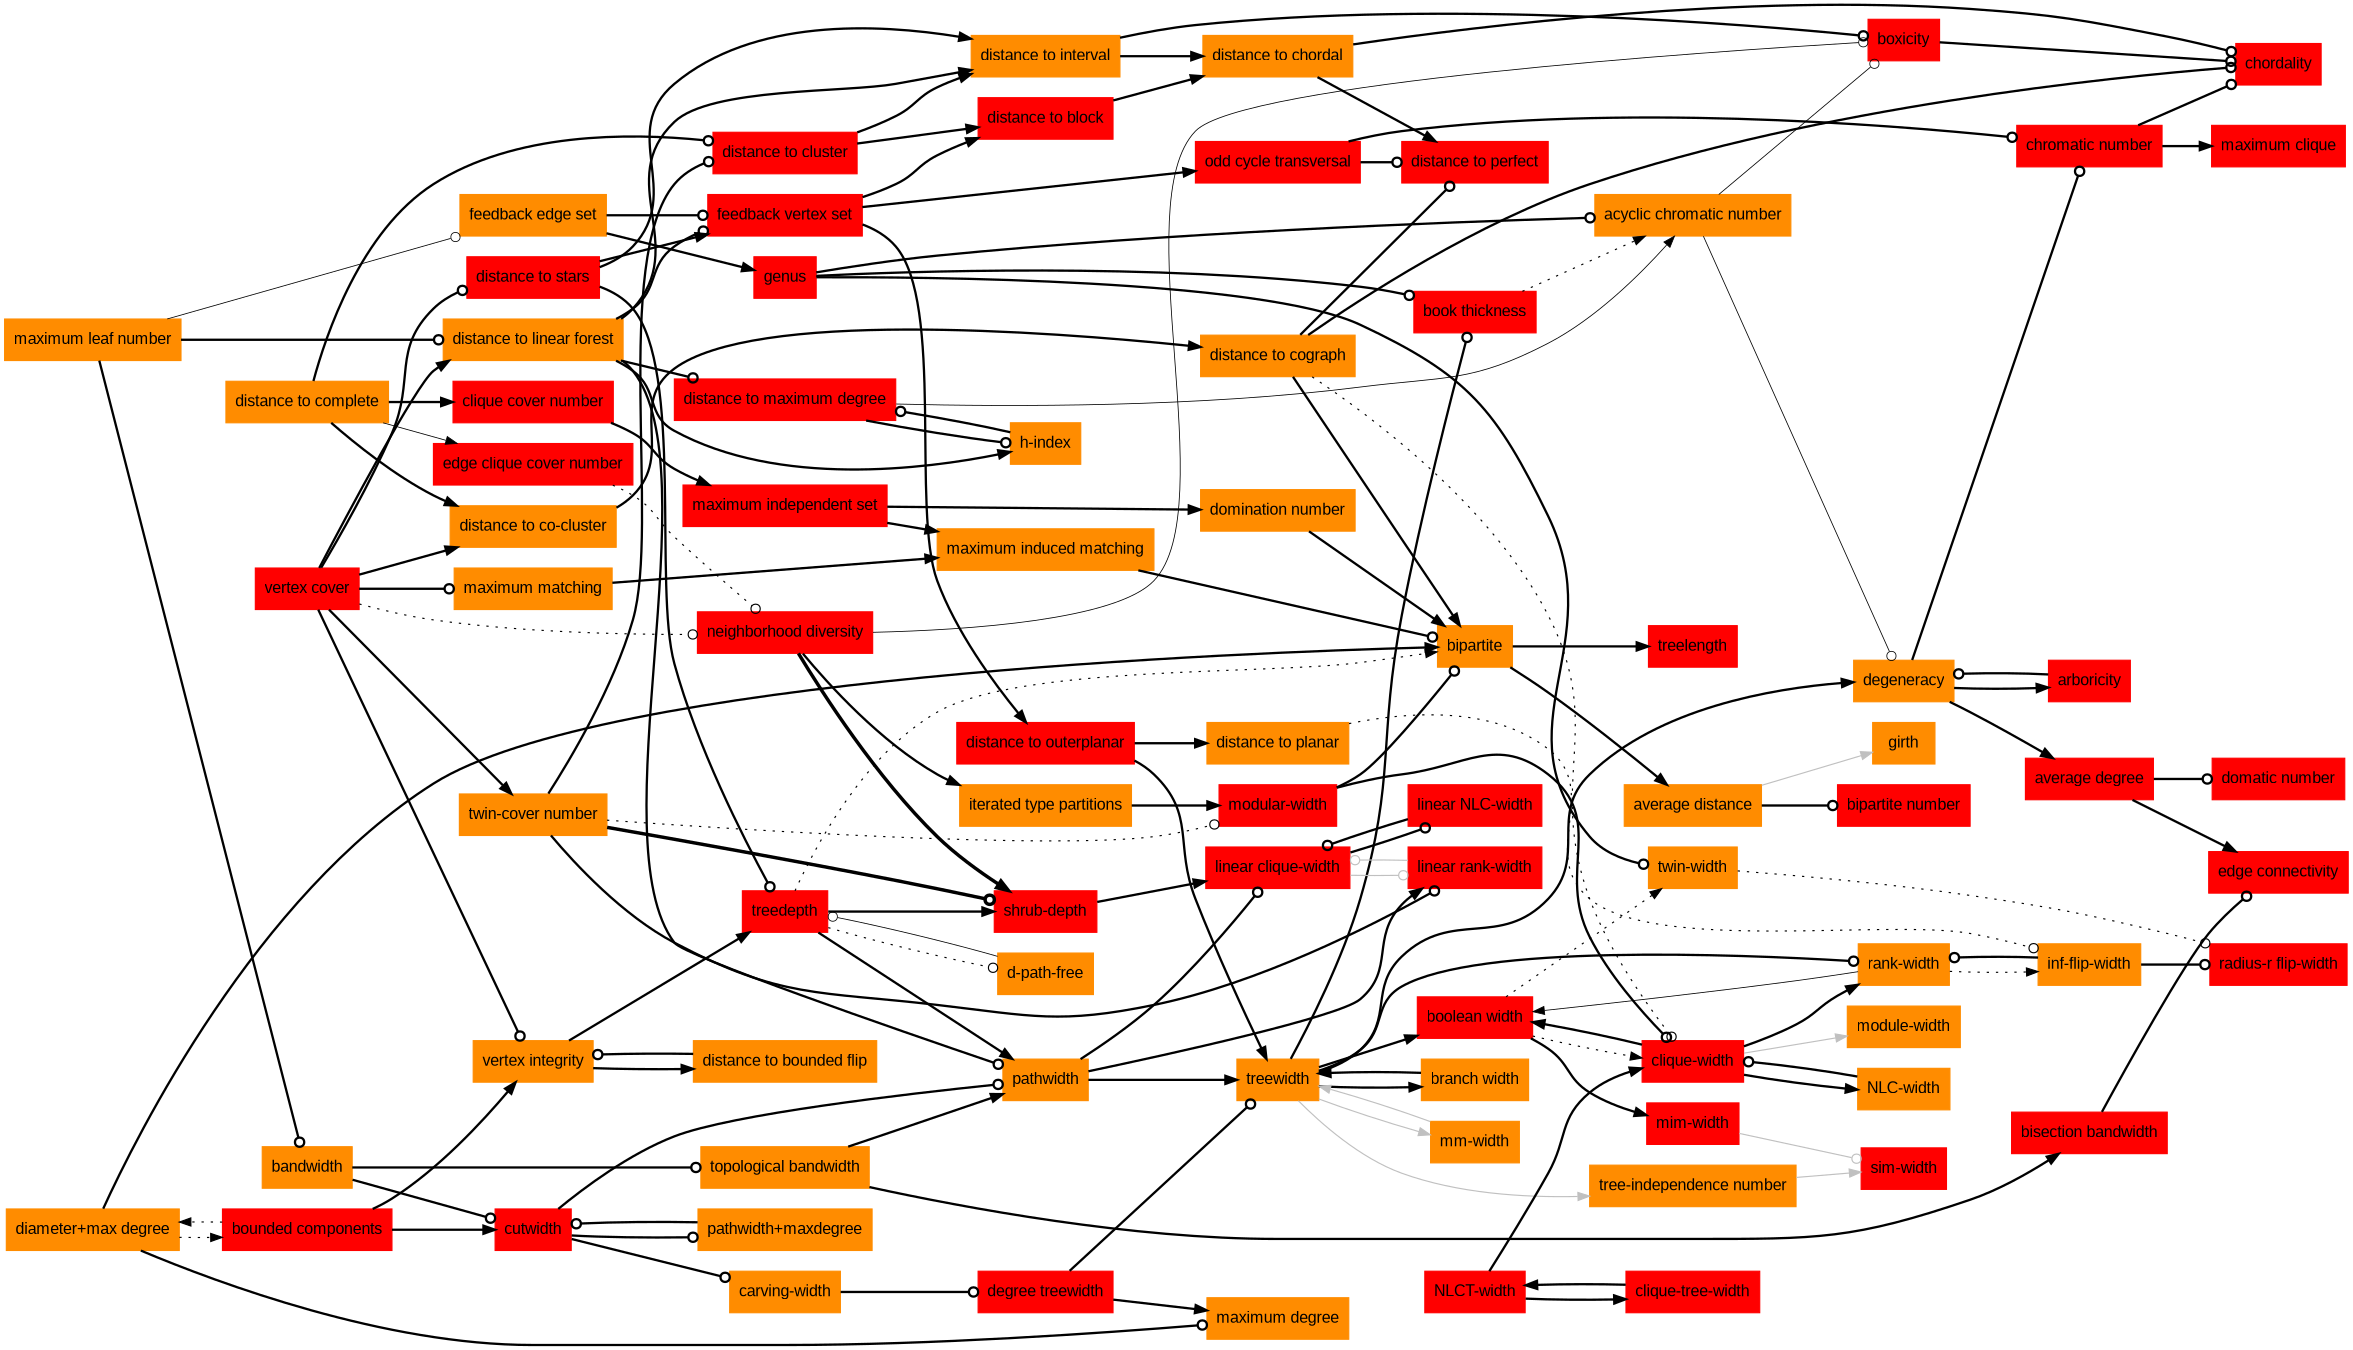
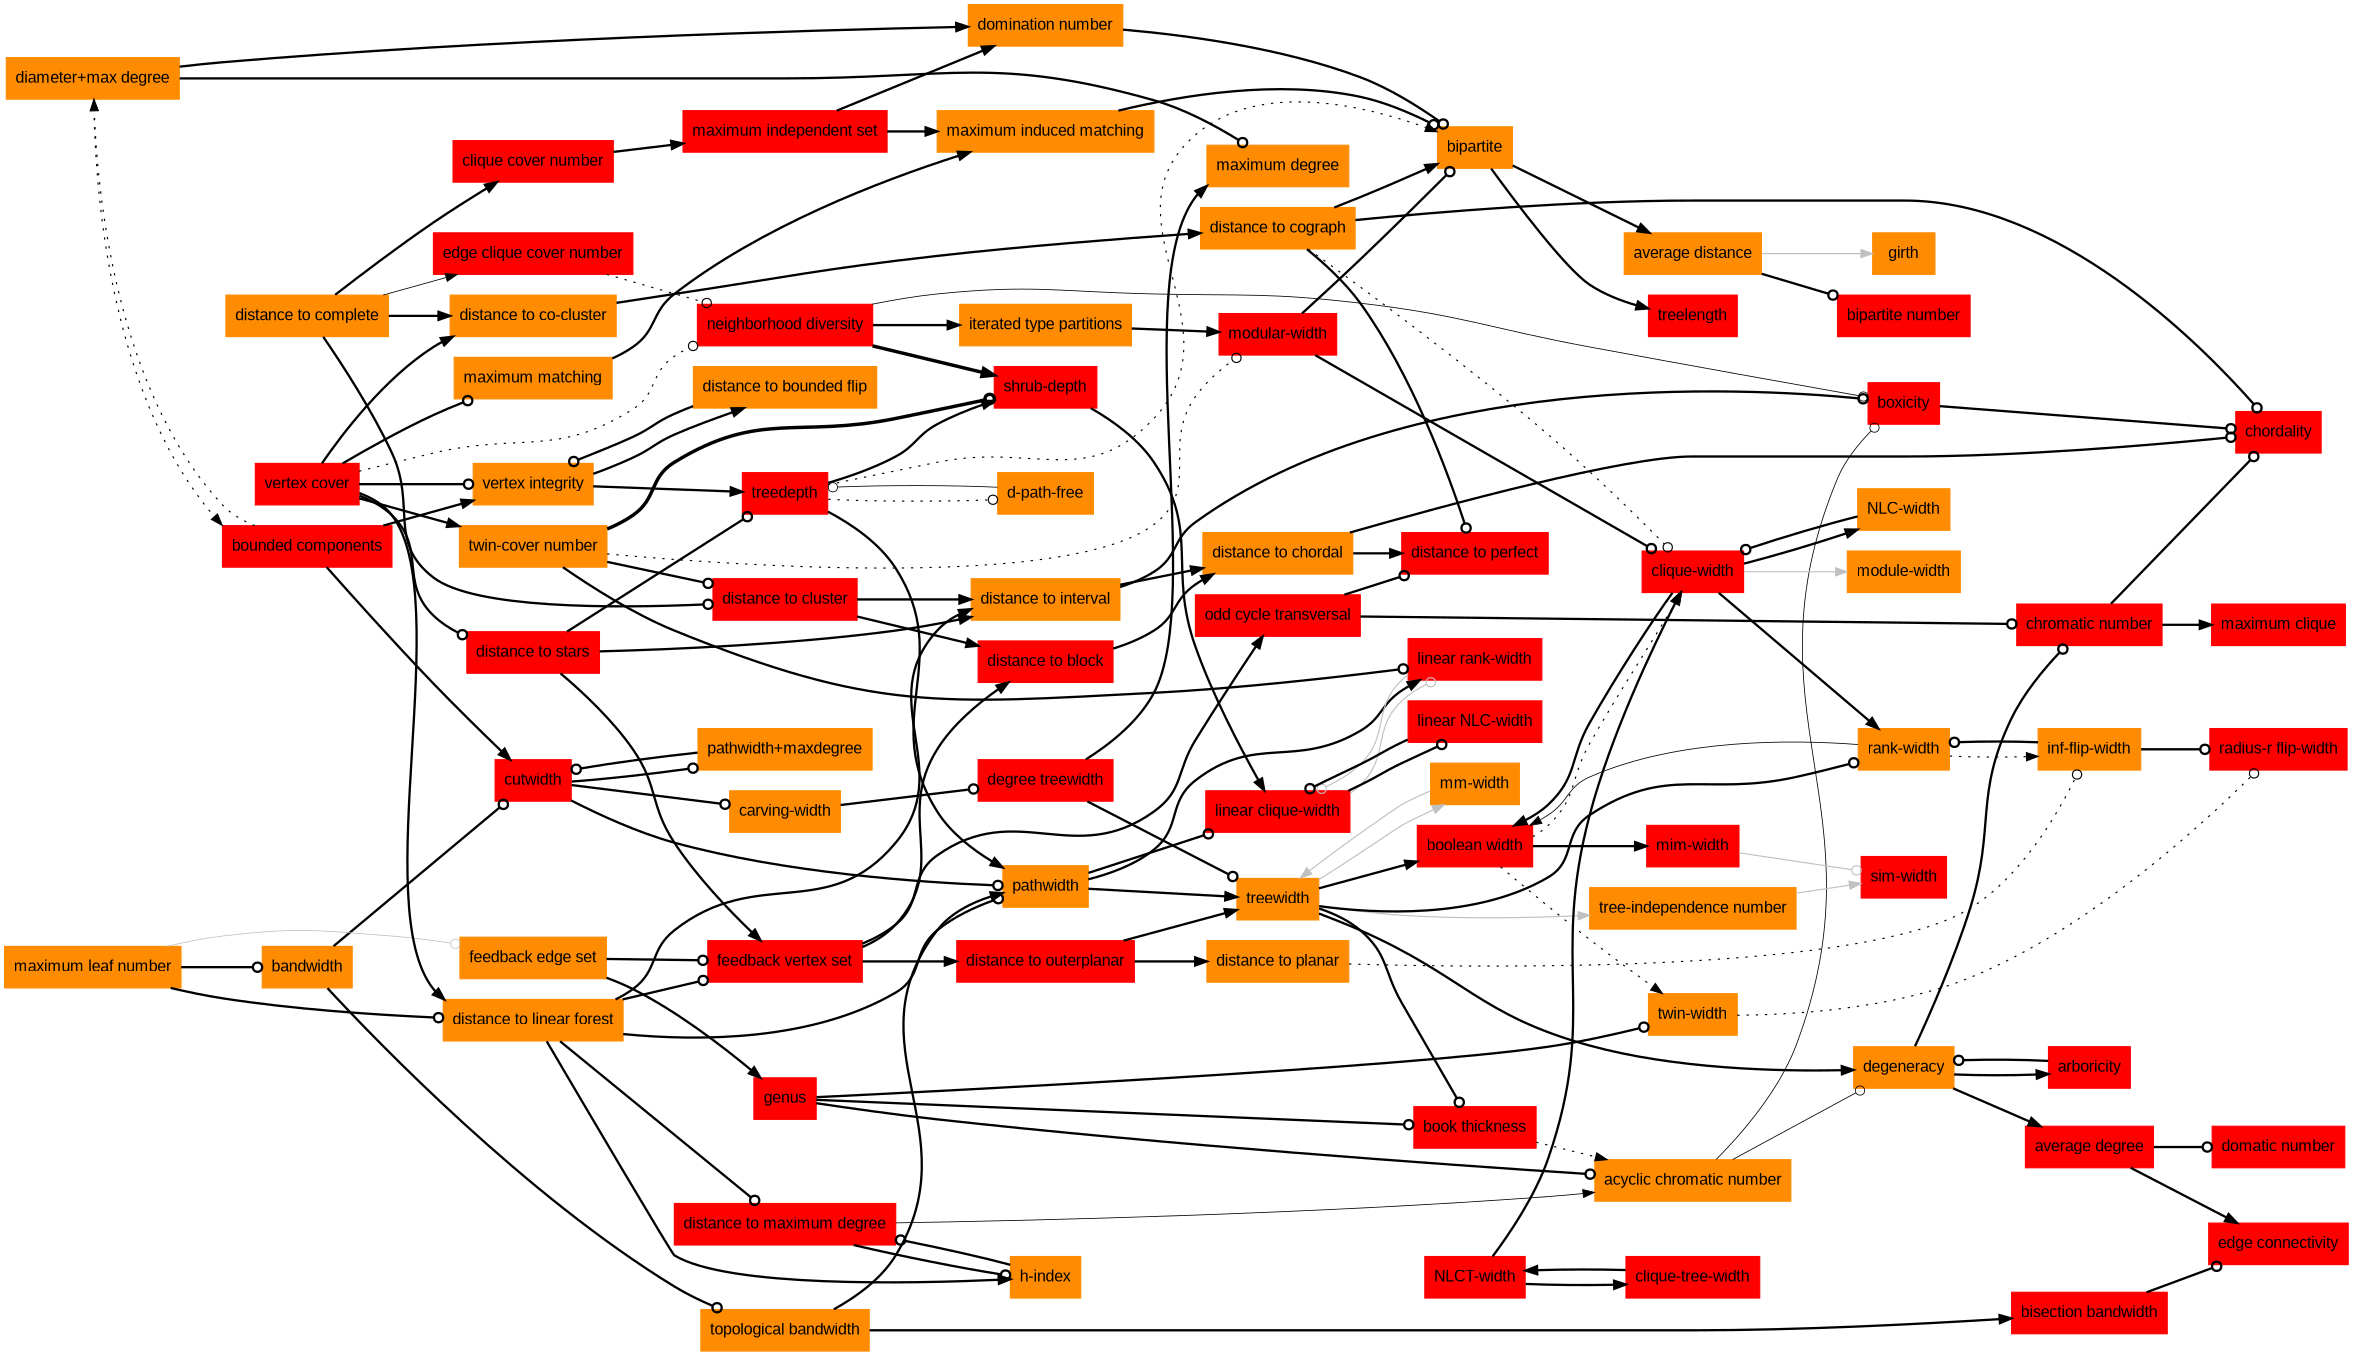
  digraph {
    fontname="Liberation Sans"
    rankdir=LR
    node [color=red fontname="Liberation Sans" shape=box style=filled]
    edge [arrowhead=normal decorate=true fontname="Liberation Sans" lblstyle="above, sloped" penwidth=2.0 weight=100]
    n1 [label=genus]
    n2 [color=darkorange label="acyclic chromatic number"]
    n3 [color=darkorange label="twin-width"]
    n4 [label="book thickness"]
    n5 [label=boxicity]
    n6 [color=darkorange label=degeneracy]
    n7 [label="radius-r flip-width"]
    n8 [label="degree treewidth"]
    n9 [color=darkorange label=treewidth]
    n10 [color=darkorange label="maximum degree"]
    n11 [color=darkorange label="tree-independence number"]
-   n12 [color=darkorange label="branch width"]
    n13 [color=darkorange label="mm-width"]
    n14 [label="boolean width"]
    n15 [color=darkorange label="rank-width"]
    n16 [color=darkorange label="average distance"]
    n17 [label="bipartite number"]
    n18 [color=darkorange label=girth]
    n19 [label="distance to block"]
    n20 [color=darkorange label="distance to chordal"]
    n21 [label="distance to perfect"]
    n22 [label=chordality]
    n23 [label="edge connectivity"]
    n24 [color=darkorange label="distance to linear forest"]
    n25 [color=darkorange label=pathwidth]
    n26 [color=darkorange label="distance to interval"]
    n27 [label="distance to maximum degree"]
    n28 [label="feedback vertex set"]
    n29 [color=darkorange label="h-index"]
    n30 [label="linear clique-width"]
    n31 [label="linear rank-width"]
    n32 [label="odd cycle transversal"]
    n33 [label="distance to outerplanar"]
    n34 [label="maximum clique"]
    n35 [label="chromatic number"]
    n36 [label="average degree"]
    n37 [label=arboricity]
    n38 [color=darkorange label="topological bandwidth"]
    n39 [label="bisection bandwidth"]
    n40 [color=darkorange label="distance to cograph"]
    n41 [label="clique-width"]
    n42 [color=darkorange label=bipartite]
    n43 [color=darkorange label="module-width"]
    n44 [color=darkorange label="NLC-width"]
    n45 [label=treelength]
    n46 [color=darkorange label="vertex integrity"]
    n47 [label=treedepth]
    n48 [color=darkorange label="distance to bounded flip"]
    n49 [color=darkorange label="d-path-free"]
    n50 [label="shrub-depth"]
    n51 [label="sim-width"]
    n52 [label="edge clique cover number"]
    n53 [label="neighborhood diversity"]
    n54 [color=darkorange label="iterated type partitions"]
    n55 [label="maximum independent set"]
    n56 [color=darkorange label="domination number"]
    n57 [color=darkorange label="maximum induced matching"]
    n58 [label="modular-width"]
    n59 [label="bounded components"]
    n60 [color=darkorange label="diameter+max degree"]
    n61 [label=cutwidth]
    n62 [color=darkorange label="carving-width"]
    n63 [color=darkorange label="pathwidth+maxdegree"]
    n64 [label="clique cover number"]
    n65 [color=darkorange label="maximum matching"]
    n66 [label="linear NLC-width"]
    n67 [label="mim-width"]
    n68 [color=darkorange label="inf-flip-width"]
    n69 [color=darkorange label="distance to complete"]
    n70 [color=darkorange label="distance to co-cluster"]
    n71 [label="distance to cluster"]
    n72 [color=darkorange label="feedback edge set"]
    n73 [label="domatic number"]
    n74 [color=darkorange label="twin-cover number"]
    n75 [label="distance to stars"]
    n76 [color=darkorange label=bandwidth]
    n77 [label="NLCT-width"]
    n78 [label="clique-tree-width"]
    n79 [color=darkorange label="maximum leaf number"]
    n80 [color=darkorange label="distance to planar"]
    n81 [label="vertex cover"]
    n1 -> n2 [arrowhead=odot]
    n1 -> n3 [arrowhead=odot]
    n1 -> n4 [arrowhead=odot]
    n2 -> n5 [arrowhead=odot penwidth=0.7 weight=20]
    n2 -> n6 [arrowhead=odot penwidth=0.7 weight=20]
    n3 -> n7 [arrowhead=odot penwidth=1.0 style=dotted weight=1]
    n4 -> n2 [penwidth=1.0 style=dotted weight=1]
    n5 -> n22 [arrowhead=odot]
    n6 -> n35 [arrowhead=odot]
    n6 -> n36
    n6 -> n37
    n8 -> n9 [arrowhead=odot]
    n8 -> n10
    n9 -> n4 [arrowhead=odot]
    n9 -> n6
    n9 -> n11 [color=gray weight=1 penwidth=""]
-   n9 -> n12
    n9 -> n13 [color=gray weight=1 penwidth=""]
    n9 -> n14
    n9 -> n15 [arrowhead=odot]
    n11 -> n51 [color=gray weight=1 penwidth=""]
-   n12 -> n9
    n13 -> n9 [color=gray weight=1 penwidth=""]
    n14 -> n3 [penwidth=1.0 style=dotted weight=1]
    n14 -> n41 [penwidth=1.0 style=dotted weight=1]
    n14 -> n67
    n15 -> n14 [penwidth=0.7 weight=20]
    n15 -> n68 [penwidth=1.0 style=dotted weight=1]
    n16 -> n17 [arrowhead=odot]
    n16 -> n18 [color=gray weight=1 penwidth=""]
    n19 -> n20
    n20 -> n21
    n20 -> n22 [arrowhead=odot]
    n24 -> n25 [arrowhead=odot]
    n24 -> n26
    n24 -> n27 [arrowhead=odot]
    n24 -> n28 [arrowhead=odot]
    n24 -> n29
    n25 -> n9
    n25 -> n30 [arrowhead=odot]
    n25 -> n31
    n26 -> n5 [arrowhead=odot]
    n26 -> n20
    n27 -> n2 [penwidth=0.7 weight=20]
    n27 -> n29 [arrowhead=odot]
    n28 -> n19
    n28 -> n32
    n28 -> n33
    n29 -> n27 [arrowhead=odot]
    n30 -> n31 [arrowhead=odot color=gray weight=1 penwidth=""]
    n30 -> n66 [arrowhead=odot]
    n31 -> n30 [arrowhead=odot color=gray weight=1 penwidth=""]
    n32 -> n21 [arrowhead=odot]
    n32 -> n35 [arrowhead=odot]
    n33 -> n9
    n33 -> n80
    n35 -> n22 [arrowhead=odot]
    n35 -> n34
    n36 -> n23
    n36 -> n73 [arrowhead=odot]
    n37 -> n6 [arrowhead=odot]
    n38 -> n25
    n38 -> n39
    n39 -> n23 [arrowhead=odot]
    n40 -> n21 [arrowhead=odot]
    n40 -> n22 [arrowhead=odot]
    n40 -> n41 [arrowhead=odot penwidth=1.0 style=dotted weight=1]
    n40 -> n42
    n41 -> n14
    n41 -> n15
    n41 -> n43 [color=gray weight=1 penwidth=""]
    n41 -> n44
    n42 -> n16
    n42 -> n45
    n44 -> n41 [arrowhead=odot]
    n46 -> n47
    n46 -> n48
    n47 -> n25
    n47 -> n42 [penwidth=1.0 style=dotted weight=1]
    n47 -> n49 [arrowhead=odot penwidth=1.0 style=dotted weight=1]
    n47 -> n50
    n48 -> n46 [arrowhead=odot]
    n49 -> n47 [arrowhead=odot penwidth=0.7 weight=20]
    n50 -> n30
    n52 -> n53 [arrowhead=odot penwidth=1.0 style=dotted weight=1]
    n53 -> n5 [arrowhead=odot penwidth=0.7 weight=20]
    n53 -> n50 [penwidth=3.0]
    n53 -> n54
    n54 -> n58
    n55 -> n56
    n55 -> n57
-   n56 -> n42
+   n56 -> n42 [arrowhead=odot]
    n57 -> n42 [arrowhead=odot]
    n58 -> n41 [arrowhead=odot]
    n58 -> n42 [arrowhead=odot]
    n59 -> n46
    n59 -> n60 [penwidth=1.0 style=dotted weight=1]
    n59 -> n61
    n60 -> n10 [arrowhead=odot]
-   n60 -> n42
+   n60 -> n56
    n60 -> n59 [penwidth=1.0 style=dotted weight=1]
    n61 -> n25 [arrowhead=odot]
    n61 -> n62 [arrowhead=odot]
    n61 -> n63 [arrowhead=odot]
    n62 -> n8 [arrowhead=odot]
    n63 -> n61 [arrowhead=odot]
    n64 -> n55
    n65 -> n57
    n66 -> n30 [arrowhead=odot]
    n67 -> n51 [arrowhead=odot color=gray weight=1 penwidth=""]
    n68 -> n7 [arrowhead=odot]
    n68 -> n15 [arrowhead=odot]
    n69 -> n52 [penwidth=0.7 weight=20]
    n69 -> n64
    n69 -> n70
    n69 -> n71 [arrowhead=odot]
    n70 -> n40
    n71 -> n19
    n71 -> n26
    n72 -> n1
    n72 -> n28 [arrowhead=odot]
    n74 -> n31 [arrowhead=odot]
    n74 -> n50 [arrowhead=odot penwidth=3.0]
    n74 -> n58 [arrowhead=odot penwidth=1.0 style=dotted weight=1]
    n74 -> n71 [arrowhead=odot]
    n75 -> n26
    n75 -> n28
    n75 -> n47 [arrowhead=odot]
    n76 -> n38 [arrowhead=odot]
    n76 -> n61 [arrowhead=odot]
    n77 -> n41
    n77 -> n78
    n78 -> n77
    n79 -> n24 [arrowhead=odot]
-   n79 -> n72 [arrowhead=odot penwidth=0.7 weight=20]
+   n79 -> n72 [arrowhead=odot penwidth=0.7 weight=20 color=gray]
    n79 -> n76 [arrowhead=odot]
    n80 -> n68 [arrowhead=odot penwidth=1.0 style=dotted weight=1]
    n81 -> n24
    n81 -> n46 [arrowhead=odot]
    n81 -> n53 [arrowhead=odot penwidth=1.0 style=dotted weight=1]
    n81 -> n65 [arrowhead=odot]
    n81 -> n70
    n81 -> n74
    n81 -> n75 [arrowhead=odot]
  }
